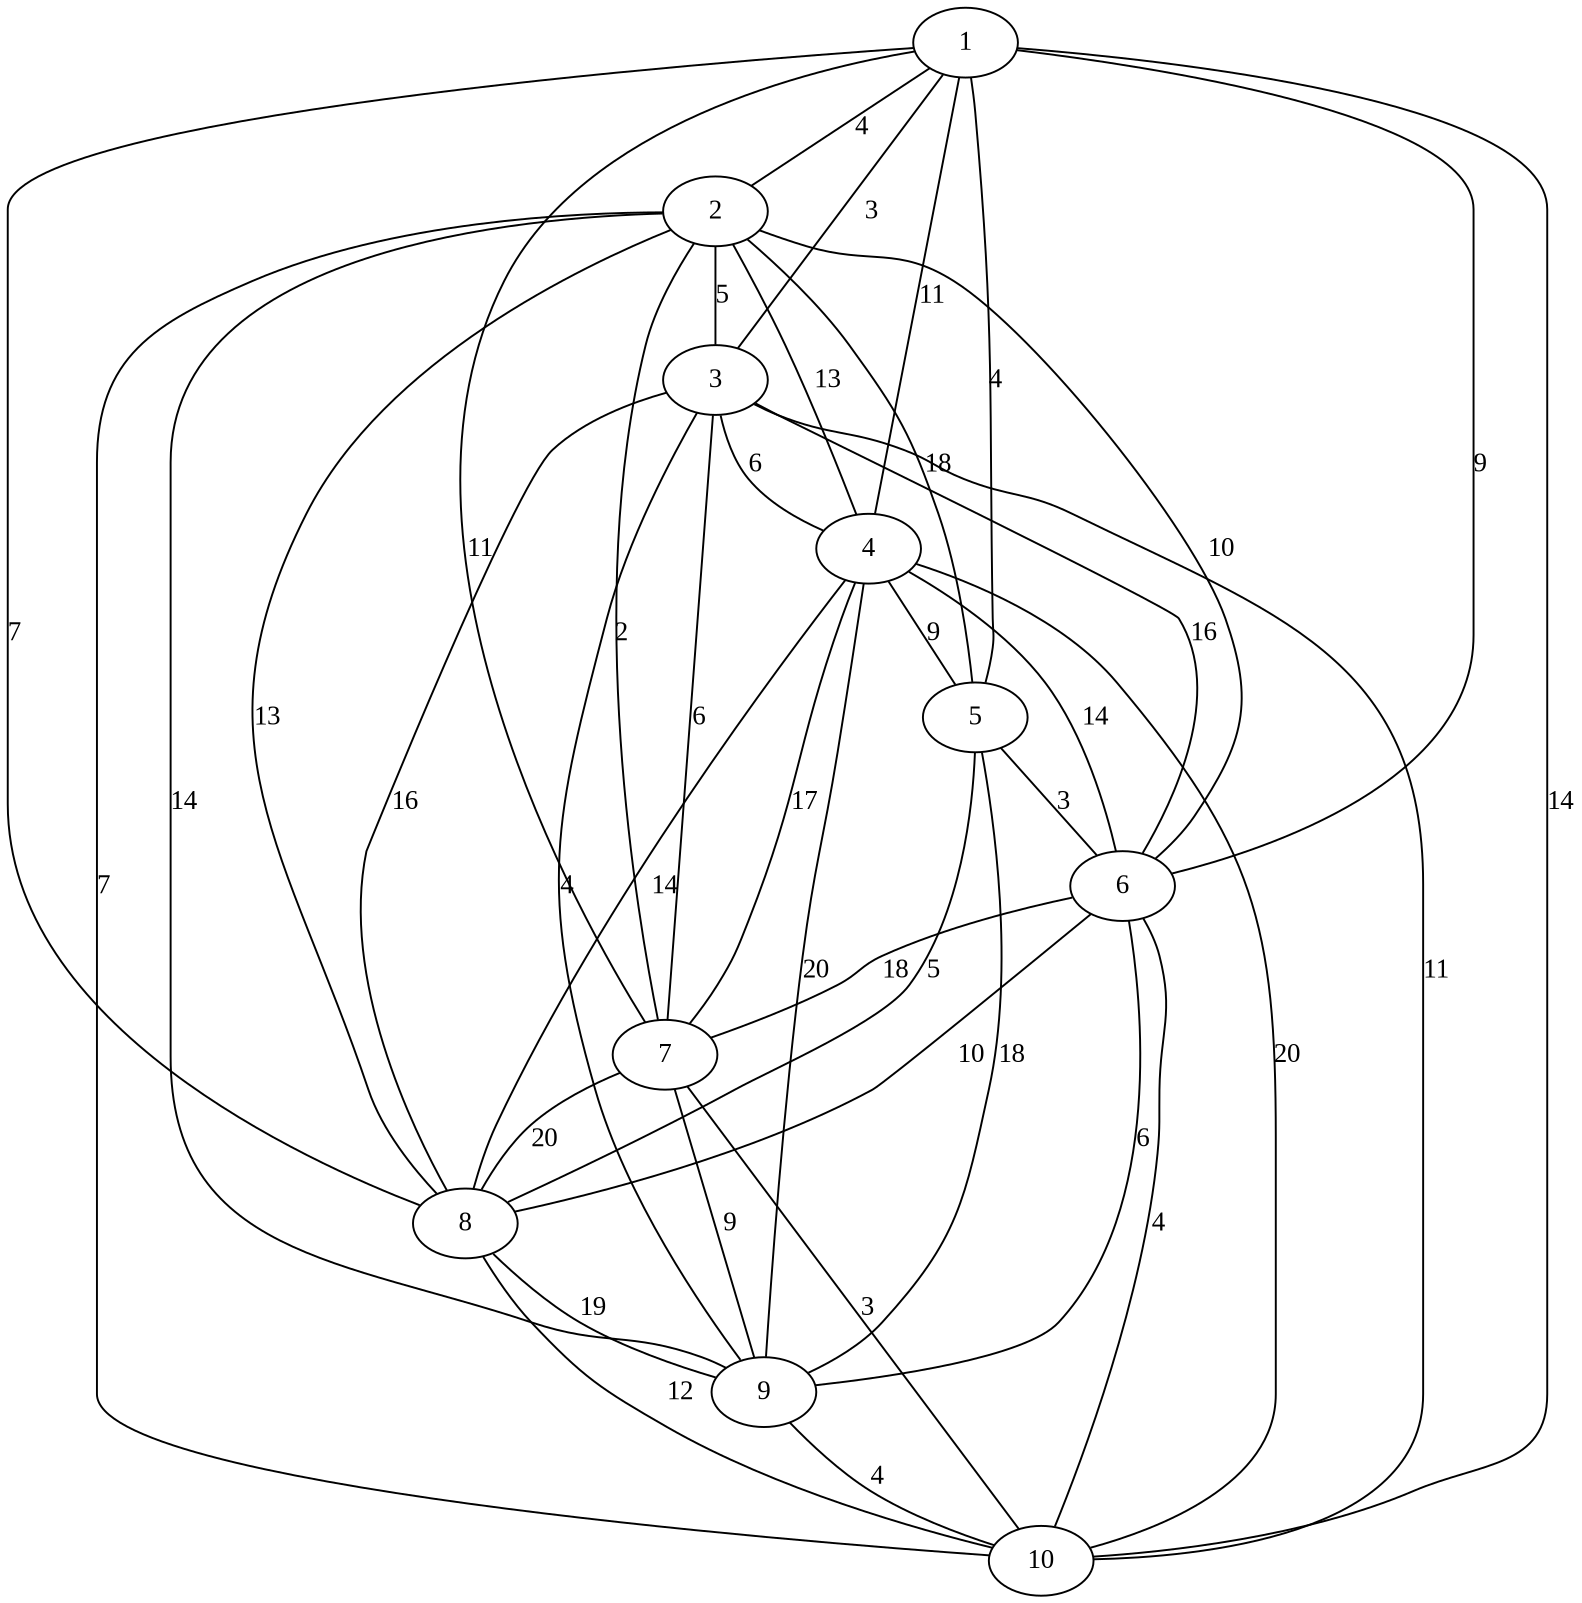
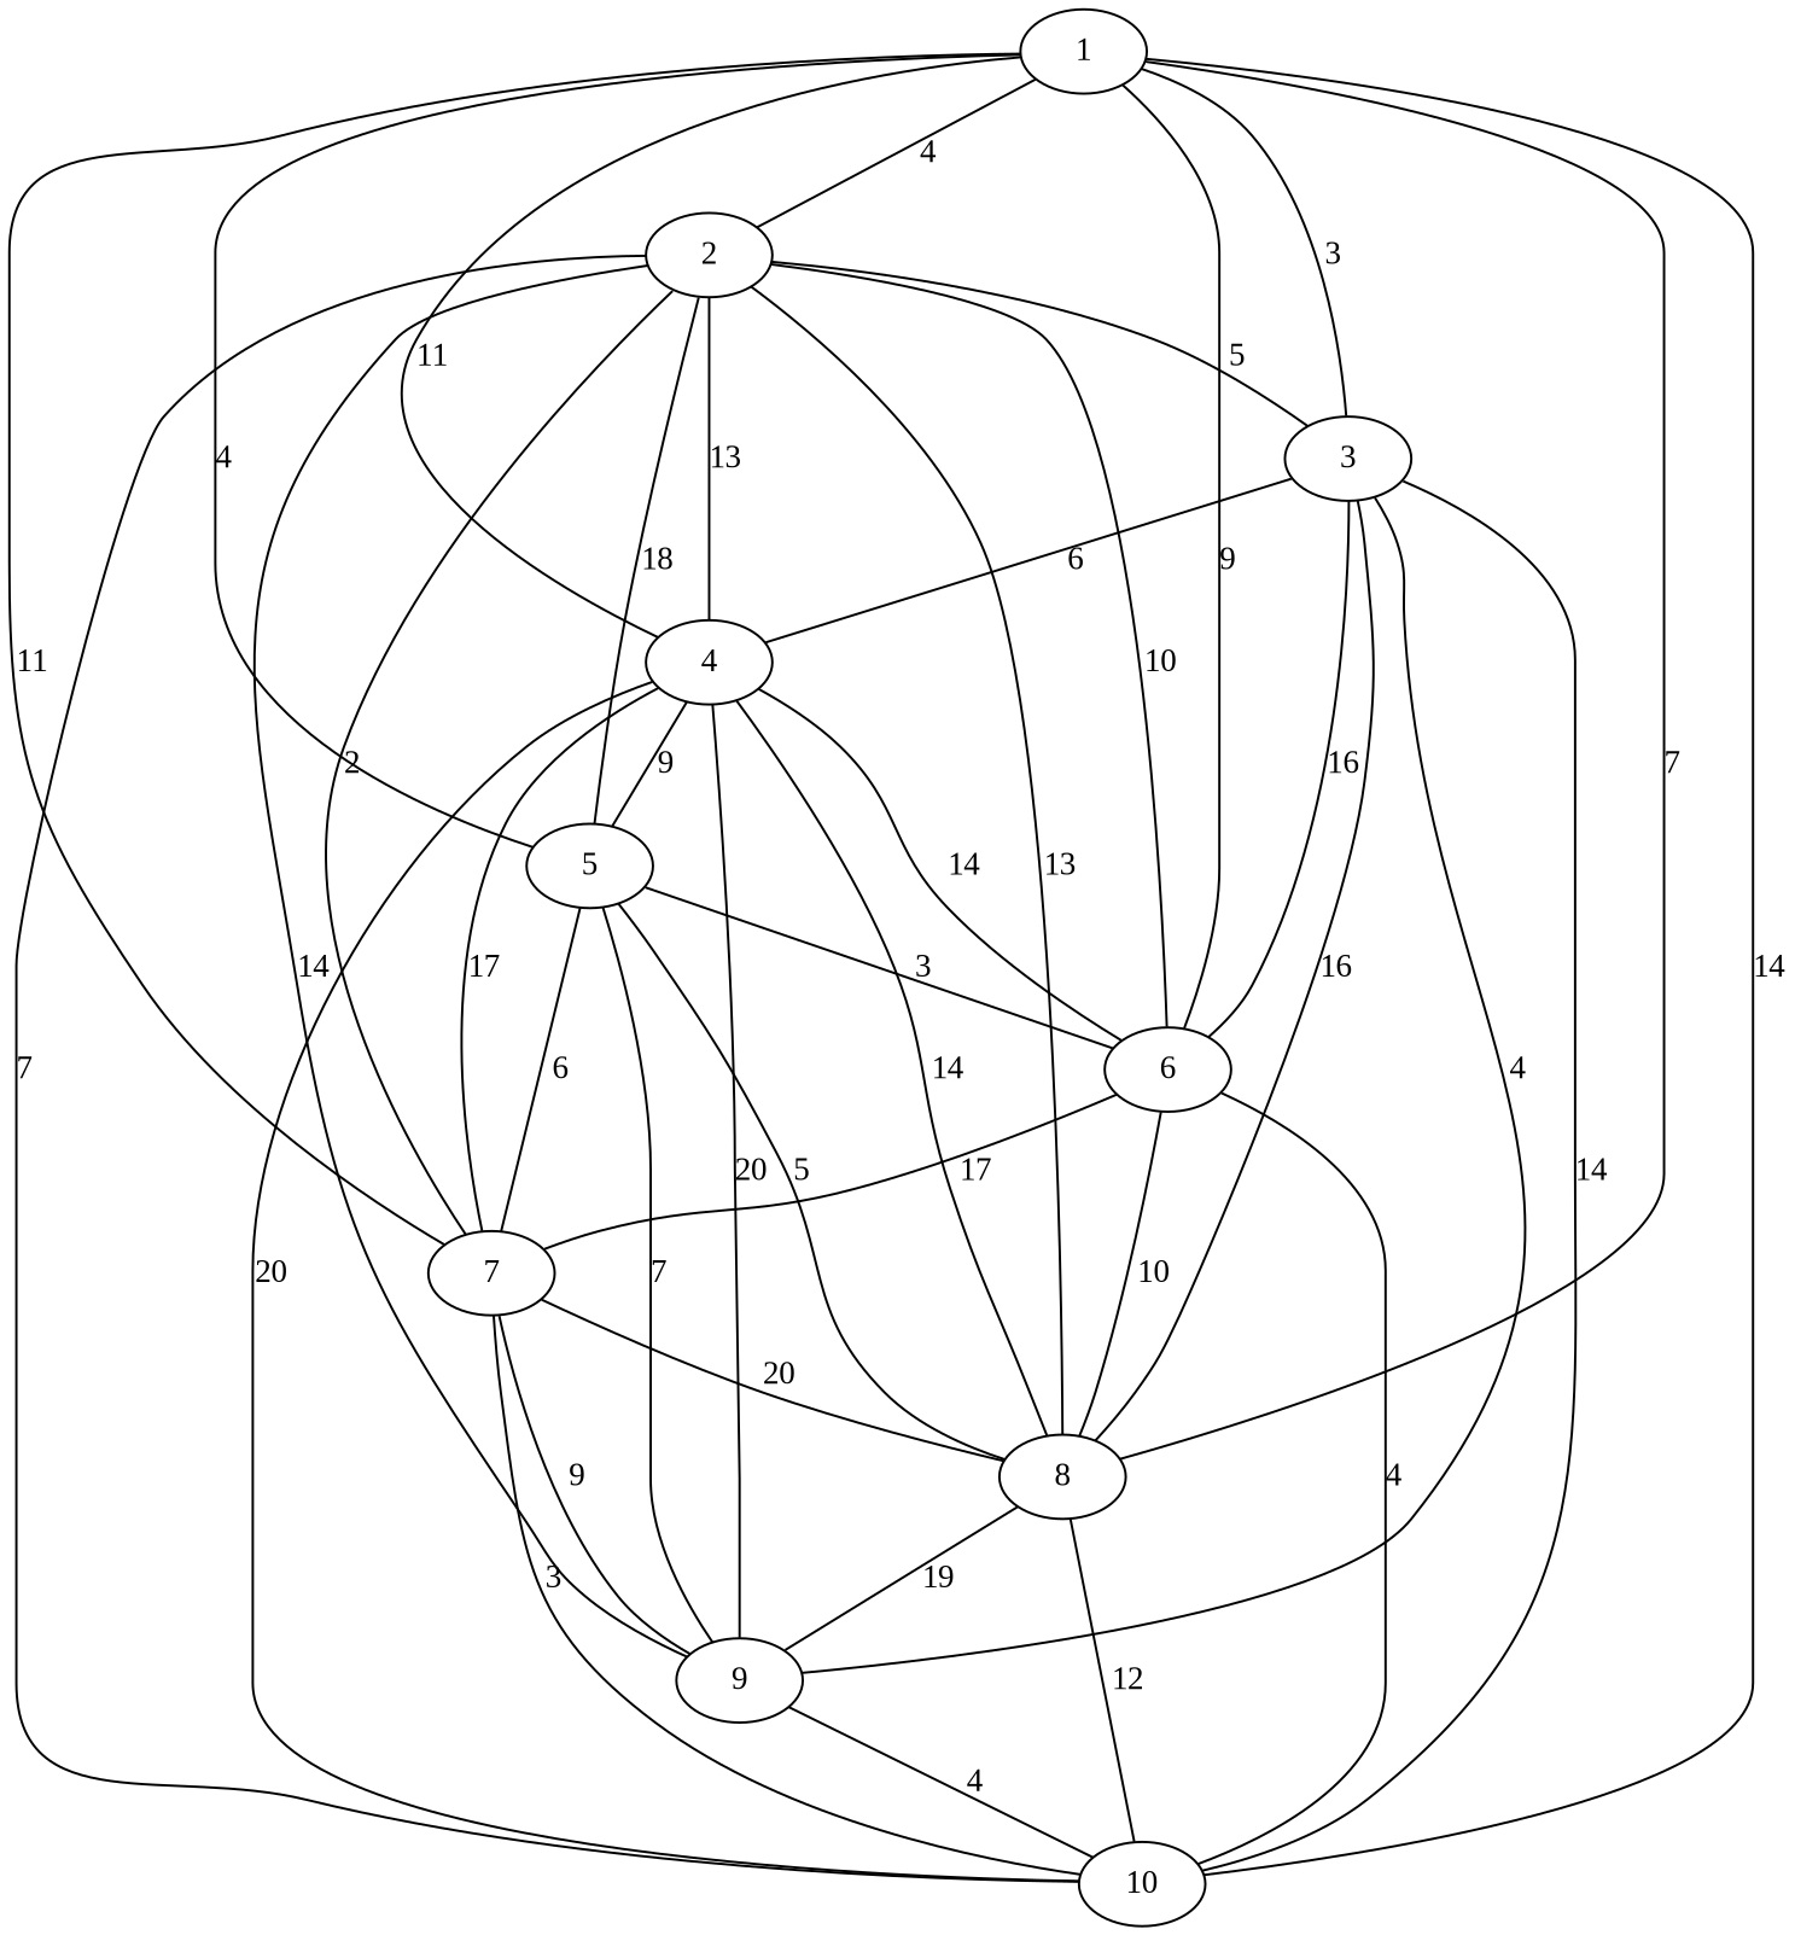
  graph {
    fontname="Liberation Serif"
    node [fontname="Liberation Serif"]
    edge [fontname="Liberation Serif"]
    1
    7
    3
    4
    5
    8
    10
    6
    2
    9
    1 -- 7 [label=11]
    1 -- 3 [label=3]
    1 -- 4 [label=11]
    1 -- 5 [label=4]
    1 -- 8 [label=7]
    1 -- 10 [label=14]
    1 -- 6 [label=9]
    1 -- 2 [label=4]
    7 -- 8 [label=20]
    7 -- 10 [label=3]
    7 -- 9 [label=9]
    3 -- 4 [label=6]
    3 -- 8 [label=16]
-   3 -- 10 [label=11]
+   3 -- 10 [label=14]
    3 -- 6 [label=16]
    3 -- 9 [label=4]
    4 -- 7 [label=17]
    4 -- 5 [label=9]
    4 -- 8 [label=14]
    4 -- 10 [label=20]
    4 -- 6 [label=14]
    4 -- 9 [label=20]
-   3 -- 7 [label=6]
+   5 -- 7 [label=6]
    5 -- 8 [label=5]
    5 -- 6 [label=3]
-   5 -- 9 [label=18]
+   5 -- 9 [label=7]
    8 -- 10 [label=12]
    8 -- 9 [label=19]
-   6 -- 7 [label=18]
+   6 -- 7 [label=17]
    6 -- 8 [label=10]
    6 -- 10 [label=4]
-   6 -- 9 [label=6]
    2 -- 7 [label=2]
    2 -- 3 [label=5]
    2 -- 4 [label=13]
    2 -- 5 [label=18]
    2 -- 8 [label=13]
    2 -- 10 [label=7]
    2 -- 6 [label=10]
    2 -- 9 [label=14]
    9 -- 10 [label=4]
  }
